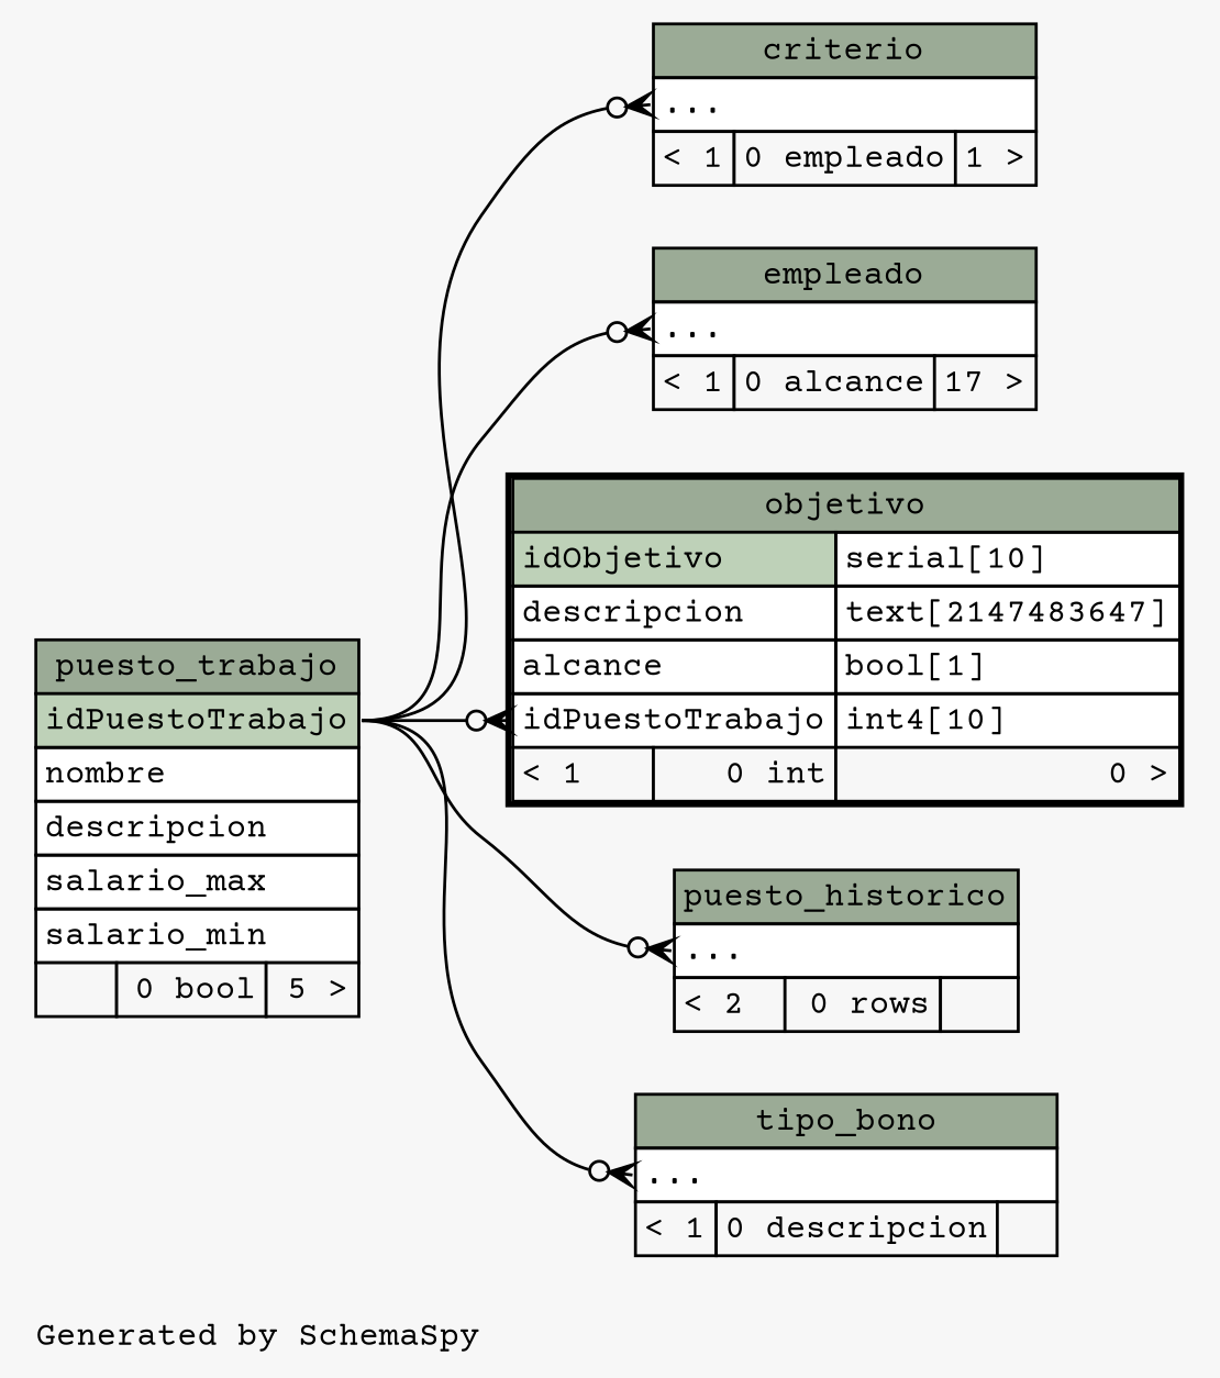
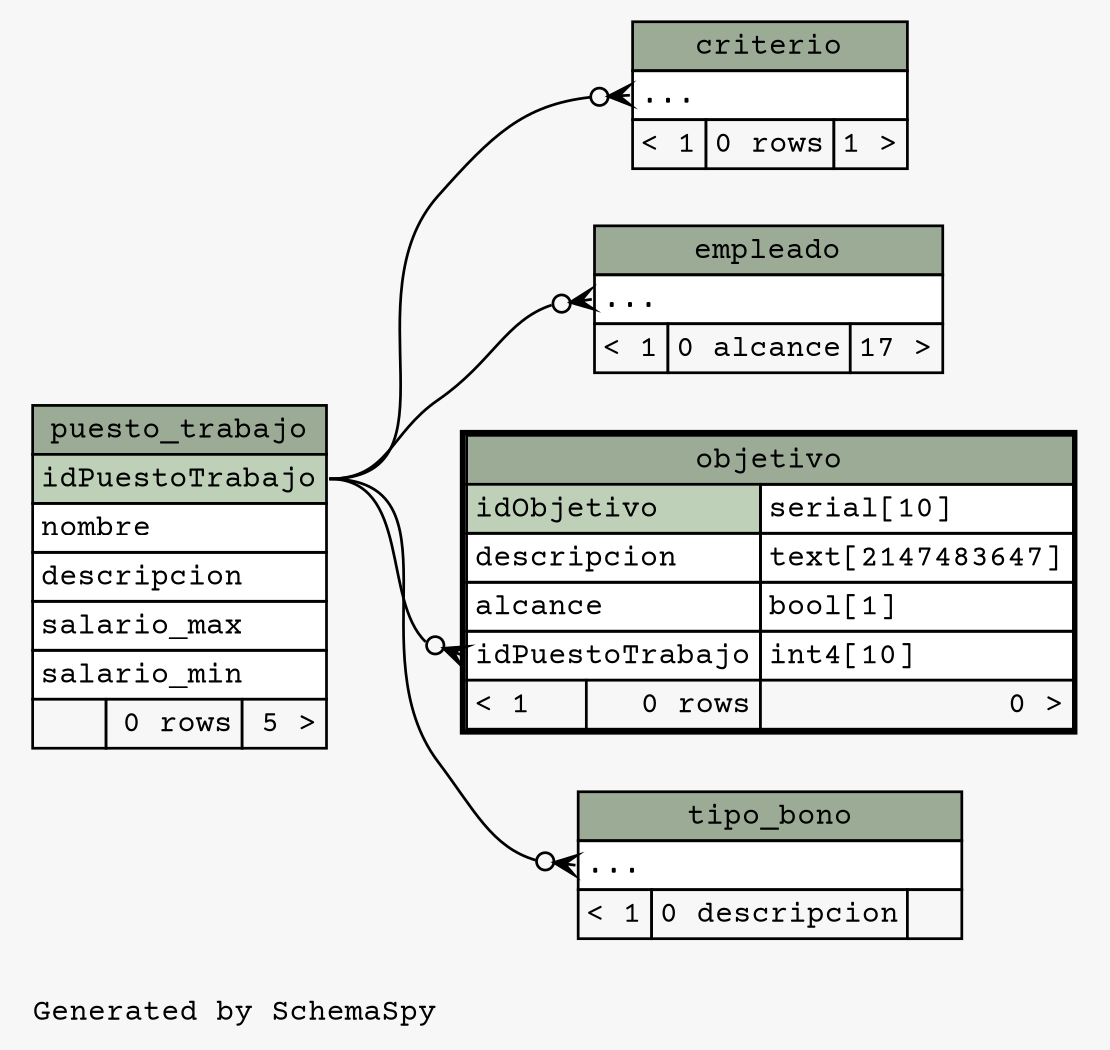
  digraph {
    bgcolor="#f7f7f7"
    fontname="Courier Prime"
    fontsize=11
    label="\nGenerated by SchemaSpy"
    labeljust=l
    nodesep=0.18
    rankdir=RL
    ranksep=0.46
    node [fontname="Courier Prime" fontsize=11 shape=plaintext]
    edge [arrowhead=none arrowsize=0.8 arrowtail=crowodot dir=back fontname="Courier Prime" headport="idPuestoTrabajo:e" tailport="elipses:w"]
-   n1 [label=<     <TABLE BORDER="0" CELLBORDER="1" CELLSPACING="0" BGCOLOR="#ffffff">       <TR><TD COLSPAN="3" BGCOLOR="#9bab96" ALIGN="CENTER">criterio</TD></TR>       <TR><TD PORT="elipses" COLSPAN="3" ALIGN="LEFT">...</TD></TR>       <TR><TD ALIGN="LEFT" BGCOLOR="#f7f7f7">&lt; 1</TD><TD ALIGN="RIGHT" BGCOLOR="#f7f7f7">0 empleado</TD><TD ALIGN="RIGHT" BGCOLOR="#f7f7f7">1 &gt;</TD></TR>     </TABLE>>]
-   n2 [label=<     <TABLE BORDER="0" CELLBORDER="1" CELLSPACING="0" BGCOLOR="#ffffff">       <TR><TD COLSPAN="3" BGCOLOR="#9bab96" ALIGN="CENTER">puesto_trabajo</TD></TR>       <TR><TD PORT="idPuestoTrabajo" COLSPAN="3" BGCOLOR="#bed1b8" ALIGN="LEFT">idPuestoTrabajo</TD></TR>       <TR><TD PORT="nombre" COLSPAN="3" ALIGN="LEFT">nombre</TD></TR>       <TR><TD PORT="descripcion" COLSPAN="3" ALIGN="LEFT">descripcion</TD></TR>       <TR><TD PORT="salario_max" COLSPAN="3" ALIGN="LEFT">salario_max</TD></TR>       <TR><TD PORT="salario_min" COLSPAN="3" ALIGN="LEFT">salario_min</TD></TR>       <TR><TD ALIGN="LEFT" BGCOLOR="#f7f7f7">  </TD><TD ALIGN="RIGHT" BGCOLOR="#f7f7f7">0 bool</TD><TD ALIGN="RIGHT" BGCOLOR="#f7f7f7">5 &gt;</TD></TR>     </TABLE>>]
+   n1 [label=<     <TABLE BORDER="0" CELLBORDER="1" CELLSPACING="0" BGCOLOR="#ffffff">       <TR><TD COLSPAN="3" BGCOLOR="#9bab96" ALIGN="CENTER">criterio</TD></TR>       <TR><TD PORT="elipses" COLSPAN="3" ALIGN="LEFT">...</TD></TR>       <TR><TD ALIGN="LEFT" BGCOLOR="#f7f7f7">&lt; 1</TD><TD ALIGN="RIGHT" BGCOLOR="#f7f7f7">0 rows</TD><TD ALIGN="RIGHT" BGCOLOR="#f7f7f7">1 &gt;</TD></TR>     </TABLE>>]
+   n2 [label=<     <TABLE BORDER="0" CELLBORDER="1" CELLSPACING="0" BGCOLOR="#ffffff">       <TR><TD COLSPAN="3" BGCOLOR="#9bab96" ALIGN="CENTER">puesto_trabajo</TD></TR>       <TR><TD PORT="idPuestoTrabajo" COLSPAN="3" BGCOLOR="#bed1b8" ALIGN="LEFT">idPuestoTrabajo</TD></TR>       <TR><TD PORT="nombre" COLSPAN="3" ALIGN="LEFT">nombre</TD></TR>       <TR><TD PORT="descripcion" COLSPAN="3" ALIGN="LEFT">descripcion</TD></TR>       <TR><TD PORT="salario_max" COLSPAN="3" ALIGN="LEFT">salario_max</TD></TR>       <TR><TD PORT="salario_min" COLSPAN="3" ALIGN="LEFT">salario_min</TD></TR>       <TR><TD ALIGN="LEFT" BGCOLOR="#f7f7f7">  </TD><TD ALIGN="RIGHT" BGCOLOR="#f7f7f7">0 rows</TD><TD ALIGN="RIGHT" BGCOLOR="#f7f7f7">5 &gt;</TD></TR>     </TABLE>>]
    n3 [label=<     <TABLE BORDER="0" CELLBORDER="1" CELLSPACING="0" BGCOLOR="#ffffff">       <TR><TD COLSPAN="3" BGCOLOR="#9bab96" ALIGN="CENTER">empleado</TD></TR>       <TR><TD PORT="elipses" COLSPAN="3" ALIGN="LEFT">...</TD></TR>       <TR><TD ALIGN="LEFT" BGCOLOR="#f7f7f7">&lt; 1</TD><TD ALIGN="RIGHT" BGCOLOR="#f7f7f7">0 alcance</TD><TD ALIGN="RIGHT" BGCOLOR="#f7f7f7">17 &gt;</TD></TR>     </TABLE>>]
-   n4 [label=<     <TABLE BORDER="2" CELLBORDER="1" CELLSPACING="0" BGCOLOR="#ffffff">       <TR><TD COLSPAN="3" BGCOLOR="#9bab96" ALIGN="CENTER">objetivo</TD></TR>       <TR><TD PORT="idObjetivo" COLSPAN="2" BGCOLOR="#bed1b8" ALIGN="LEFT">idObjetivo</TD><TD PORT="idObjetivo.type" ALIGN="LEFT">serial[10]</TD></TR>       <TR><TD PORT="descripcion" COLSPAN="2" ALIGN="LEFT">descripcion</TD><TD PORT="descripcion.type" ALIGN="LEFT">text[2147483647]</TD></TR>       <TR><TD PORT="alcance" COLSPAN="2" ALIGN="LEFT">alcance</TD><TD PORT="alcance.type" ALIGN="LEFT">bool[1]</TD></TR>       <TR><TD PORT="idPuestoTrabajo" COLSPAN="2" ALIGN="LEFT">idPuestoTrabajo</TD><TD PORT="idPuestoTrabajo.type" ALIGN="LEFT">int4[10]</TD></TR>       <TR><TD ALIGN="LEFT" BGCOLOR="#f7f7f7">&lt; 1</TD><TD ALIGN="RIGHT" BGCOLOR="#f7f7f7">0 int</TD><TD ALIGN="RIGHT" BGCOLOR="#f7f7f7">0 &gt;</TD></TR>     </TABLE>>]
-   n5 [label=<     <TABLE BORDER="0" CELLBORDER="1" CELLSPACING="0" BGCOLOR="#ffffff">       <TR><TD COLSPAN="3" BGCOLOR="#9bab96" ALIGN="CENTER">puesto_historico</TD></TR>       <TR><TD PORT="elipses" COLSPAN="3" ALIGN="LEFT">...</TD></TR>       <TR><TD ALIGN="LEFT" BGCOLOR="#f7f7f7">&lt; 2</TD><TD ALIGN="RIGHT" BGCOLOR="#f7f7f7">0 rows</TD><TD ALIGN="RIGHT" BGCOLOR="#f7f7f7">  </TD></TR>     </TABLE>>]
+   n4 [label=<     <TABLE BORDER="2" CELLBORDER="1" CELLSPACING="0" BGCOLOR="#ffffff">       <TR><TD COLSPAN="3" BGCOLOR="#9bab96" ALIGN="CENTER">objetivo</TD></TR>       <TR><TD PORT="idObjetivo" COLSPAN="2" BGCOLOR="#bed1b8" ALIGN="LEFT">idObjetivo</TD><TD PORT="idObjetivo.type" ALIGN="LEFT">serial[10]</TD></TR>       <TR><TD PORT="descripcion" COLSPAN="2" ALIGN="LEFT">descripcion</TD><TD PORT="descripcion.type" ALIGN="LEFT">text[2147483647]</TD></TR>       <TR><TD PORT="alcance" COLSPAN="2" ALIGN="LEFT">alcance</TD><TD PORT="alcance.type" ALIGN="LEFT">bool[1]</TD></TR>       <TR><TD PORT="idPuestoTrabajo" COLSPAN="2" ALIGN="LEFT">idPuestoTrabajo</TD><TD PORT="idPuestoTrabajo.type" ALIGN="LEFT">int4[10]</TD></TR>       <TR><TD ALIGN="LEFT" BGCOLOR="#f7f7f7">&lt; 1</TD><TD ALIGN="RIGHT" BGCOLOR="#f7f7f7">0 rows</TD><TD ALIGN="RIGHT" BGCOLOR="#f7f7f7">0 &gt;</TD></TR>     </TABLE>>]
    n6 [label=<     <TABLE BORDER="0" CELLBORDER="1" CELLSPACING="0" BGCOLOR="#ffffff">       <TR><TD COLSPAN="3" BGCOLOR="#9bab96" ALIGN="CENTER">tipo_bono</TD></TR>       <TR><TD PORT="elipses" COLSPAN="3" ALIGN="LEFT">...</TD></TR>       <TR><TD ALIGN="LEFT" BGCOLOR="#f7f7f7">&lt; 1</TD><TD ALIGN="RIGHT" BGCOLOR="#f7f7f7">0 descripcion</TD><TD ALIGN="RIGHT" BGCOLOR="#f7f7f7">  </TD></TR>     </TABLE>>]
    n1 -> n2
    n3 -> n2
    n4 -> n2 [tailport="idPuestoTrabajo:w"]
-   n5 -> n2
    n6 -> n2
  }
